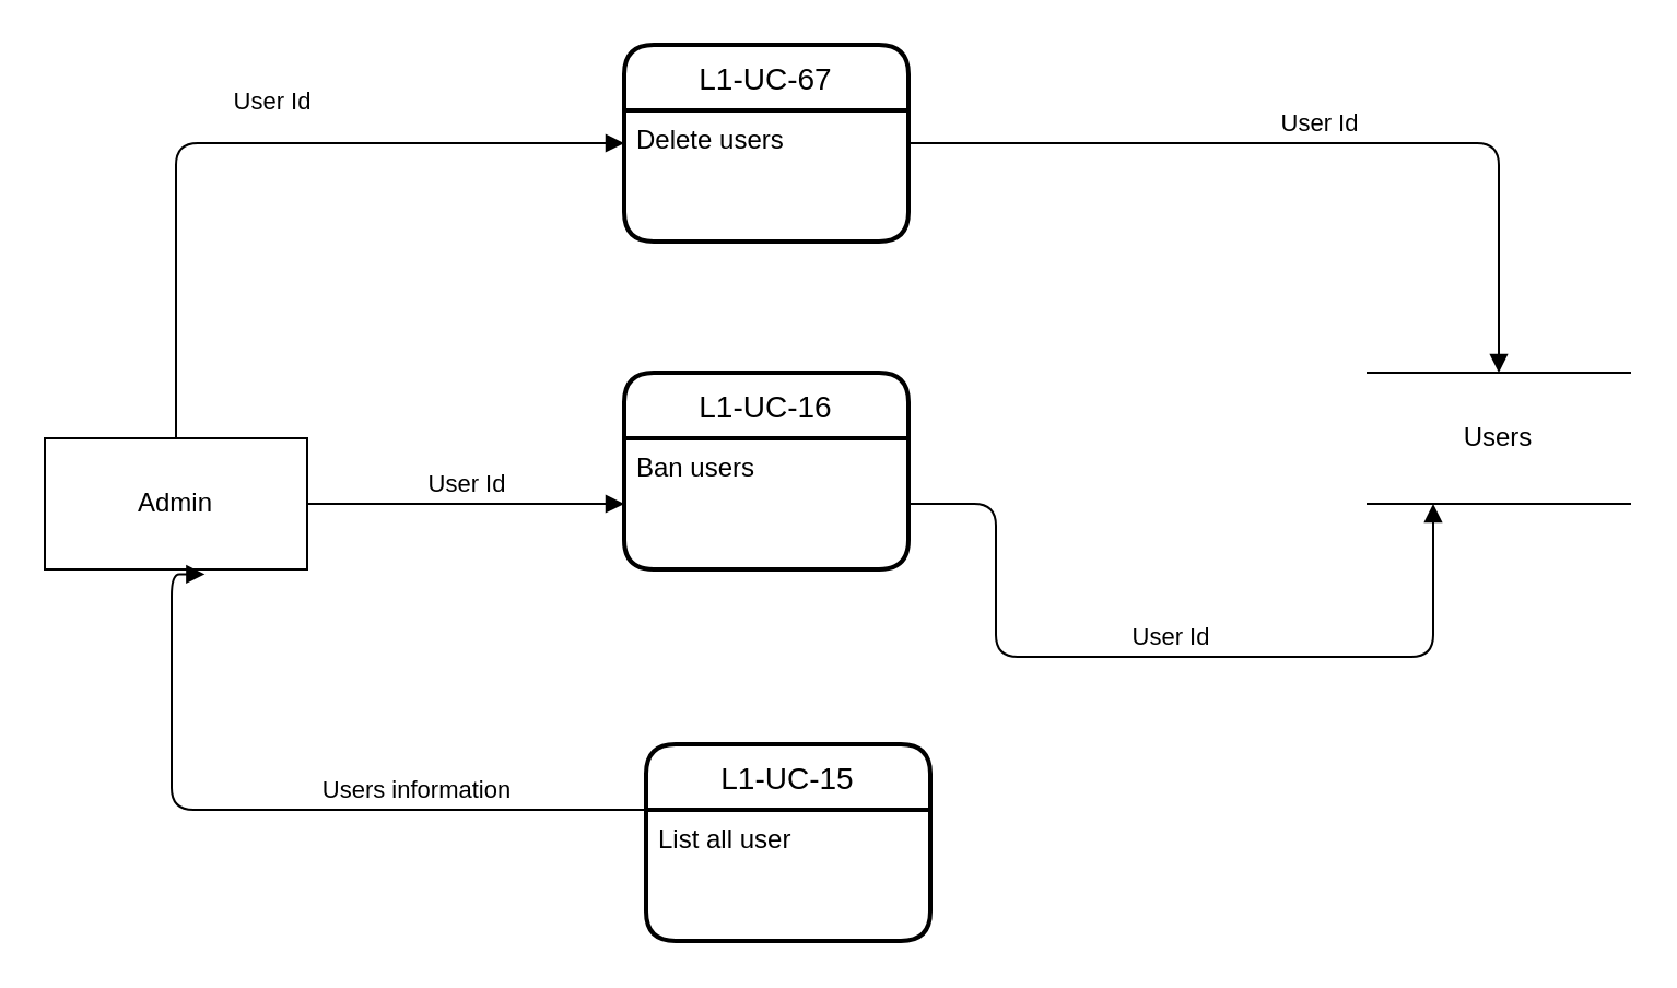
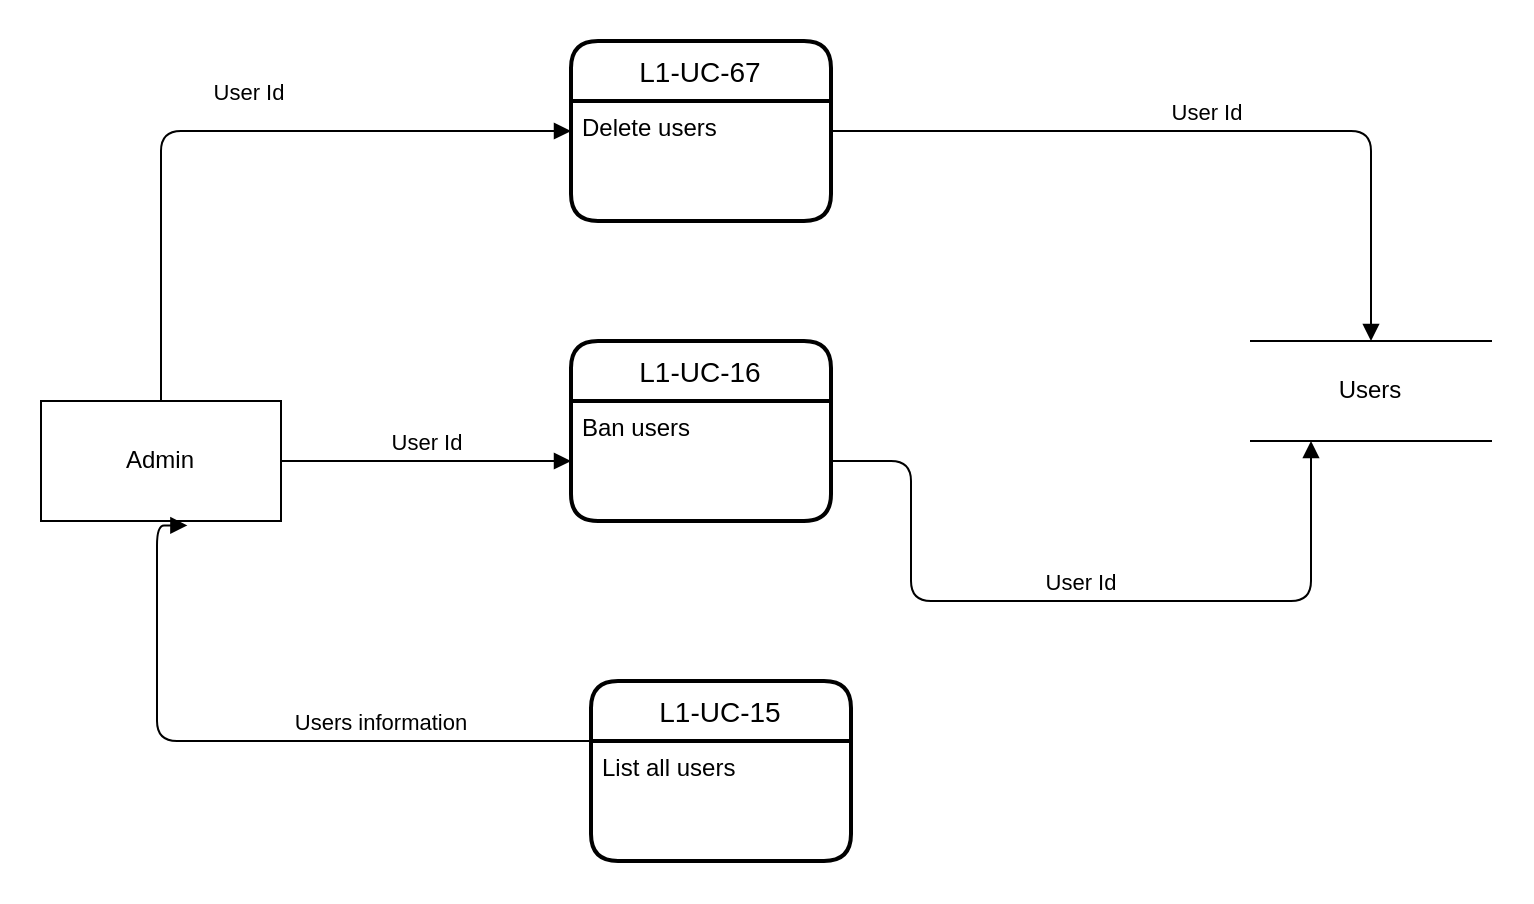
  <mxCell id="0" />
  <mxCell id="1" parent="0" />
  <mxCell id="2" value="Admin" style="rounded=0;whiteSpace=wrap;html=1;" parent="1" vertex="1"><mxGeometry x="20" y="200" width="120" height="60" as="geometry" /></mxCell>
- <mxCell id="3" value="Users" style="shape=partialRectangle;whiteSpace=wrap;html=1;left=0;right=0;fillColor=none;" parent="1" vertex="1"><mxGeometry x="625" y="170" width="120" height="60" as="geometry" /></mxCell>
+ <mxCell id="3" value="Users" style="shape=partialRectangle;whiteSpace=wrap;html=1;left=0;right=0;fillColor=none;" parent="1" vertex="1"><mxGeometry x="625" y="170" width="120" height="50" as="geometry" /></mxCell>
  <mxCell id="4" value="L1-UC-15" style="swimlane;childLayout=stackLayout;horizontal=1;startSize=30;horizontalStack=0;rounded=1;fontSize=14;fontStyle=0;strokeWidth=2;resizeParent=0;resizeLast=1;shadow=0;dashed=0;align=center;" parent="1" vertex="1"><mxGeometry x="295" y="340" width="130" height="90" as="geometry" /></mxCell>
- <mxCell id="5" value="List all user" style="align=left;strokeColor=none;fillColor=none;spacingLeft=4;fontSize=12;verticalAlign=top;resizable=0;rotatable=0;part=1;" parent="4" vertex="1"><mxGeometry y="30" width="130" height="60" as="geometry" /></mxCell>
+ <mxCell id="5" value="List all users" style="align=left;strokeColor=none;fillColor=none;spacingLeft=4;fontSize=12;verticalAlign=top;resizable=0;rotatable=0;part=1;" parent="4" vertex="1"><mxGeometry y="30" width="130" height="60" as="geometry" /></mxCell>
  <mxCell id="6" value="L1-UC-16" style="swimlane;childLayout=stackLayout;horizontal=1;startSize=30;horizontalStack=0;rounded=1;fontSize=14;fontStyle=0;strokeWidth=2;resizeParent=0;resizeLast=1;shadow=0;dashed=0;align=center;" parent="1" vertex="1"><mxGeometry x="285" y="170" width="130" height="90" as="geometry" /></mxCell>
  <mxCell id="7" value="Ban users" style="align=left;strokeColor=none;fillColor=none;spacingLeft=4;fontSize=12;verticalAlign=top;resizable=0;rotatable=0;part=1;" parent="6" vertex="1"><mxGeometry y="30" width="130" height="60" as="geometry" /></mxCell>
  <mxCell id="8" value="L1-UC-67" style="swimlane;childLayout=stackLayout;horizontal=1;startSize=30;horizontalStack=0;rounded=1;fontSize=14;fontStyle=0;strokeWidth=2;resizeParent=0;resizeLast=1;shadow=0;dashed=0;align=center;" parent="1" vertex="1"><mxGeometry x="285" y="20" width="130" height="90" as="geometry" /></mxCell>
  <mxCell id="9" value="Delete users" style="align=left;strokeColor=none;fillColor=none;spacingLeft=4;fontSize=12;verticalAlign=top;resizable=0;rotatable=0;part=1;" parent="8" vertex="1"><mxGeometry y="30" width="130" height="60" as="geometry" /></mxCell>
  <mxCell id="10" value="User Id" style="html=1;verticalAlign=bottom;endArrow=block;exitX=0.5;exitY=0;exitDx=0;exitDy=0;entryX=0;entryY=0.25;entryDx=0;entryDy=0;edgeStyle=orthogonalEdgeStyle;" parent="1" source="2" target="9" edge="1"><mxGeometry x="0.051" y="11" width="80" relative="1" as="geometry"><mxPoint x="65" y="110" as="sourcePoint" /><mxPoint x="145" y="110" as="targetPoint" /><mxPoint y="1" as="offset" /></mxGeometry></mxCell>
  <mxCell id="11" value="User Id" style="html=1;verticalAlign=bottom;endArrow=block;exitX=1;exitY=0.25;exitDx=0;exitDy=0;entryX=0.5;entryY=0;entryDx=0;entryDy=0;edgeStyle=orthogonalEdgeStyle;" parent="1" source="9" target="3" edge="1"><mxGeometry width="80" relative="1" as="geometry"><mxPoint x="485" y="135" as="sourcePoint" /><mxPoint x="705" y="0" as="targetPoint" /></mxGeometry></mxCell>
  <mxCell id="12" value="User Id" style="html=1;verticalAlign=bottom;endArrow=block;exitX=1;exitY=0.5;exitDx=0;exitDy=0;entryX=0;entryY=0.5;entryDx=0;entryDy=0;" parent="1" source="2" target="7" edge="1"><mxGeometry width="80" relative="1" as="geometry"><mxPoint x="75" y="210" as="sourcePoint" /><mxPoint x="295" y="75" as="targetPoint" /></mxGeometry></mxCell>
  <mxCell id="13" value="User Id" style="html=1;verticalAlign=bottom;endArrow=block;exitX=1;exitY=0.5;exitDx=0;exitDy=0;entryX=0.25;entryY=1;entryDx=0;entryDy=0;edgeStyle=orthogonalEdgeStyle;" parent="1" source="7" target="3" edge="1"><mxGeometry width="80" relative="1" as="geometry"><mxPoint x="455" y="320" as="sourcePoint" /><mxPoint x="615" y="320" as="targetPoint" /><Array as="points"><mxPoint x="455" y="230" /><mxPoint x="455" y="300" /><mxPoint x="655" y="300" /></Array></mxGeometry></mxCell>
  <mxCell id="14" value="Users information" style="html=1;verticalAlign=bottom;endArrow=block;exitX=0.61;exitY=1.037;exitDx=0;exitDy=0;exitPerimeter=0;edgeStyle=orthogonalEdgeStyle;entryX=0.61;entryY=1.037;entryDx=0;entryDy=0;entryPerimeter=0;" parent="1" target="2" edge="1"><mxGeometry x="-0.384" width="80" relative="1" as="geometry"><mxPoint x="295" y="370" as="sourcePoint" /><mxPoint x="105" y="370" as="targetPoint" /><Array as="points"><mxPoint x="295" y="370" /><mxPoint x="78" y="370" /></Array><mxPoint as="offset" /></mxGeometry></mxCell>
